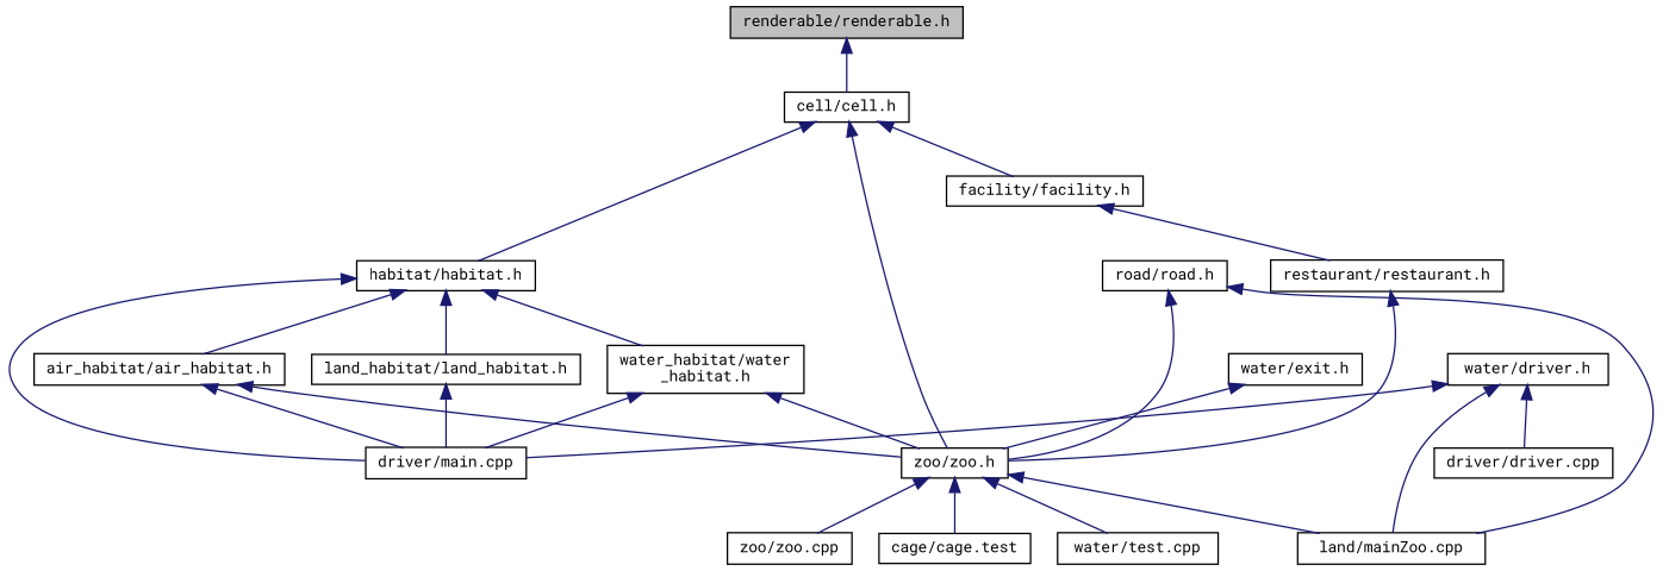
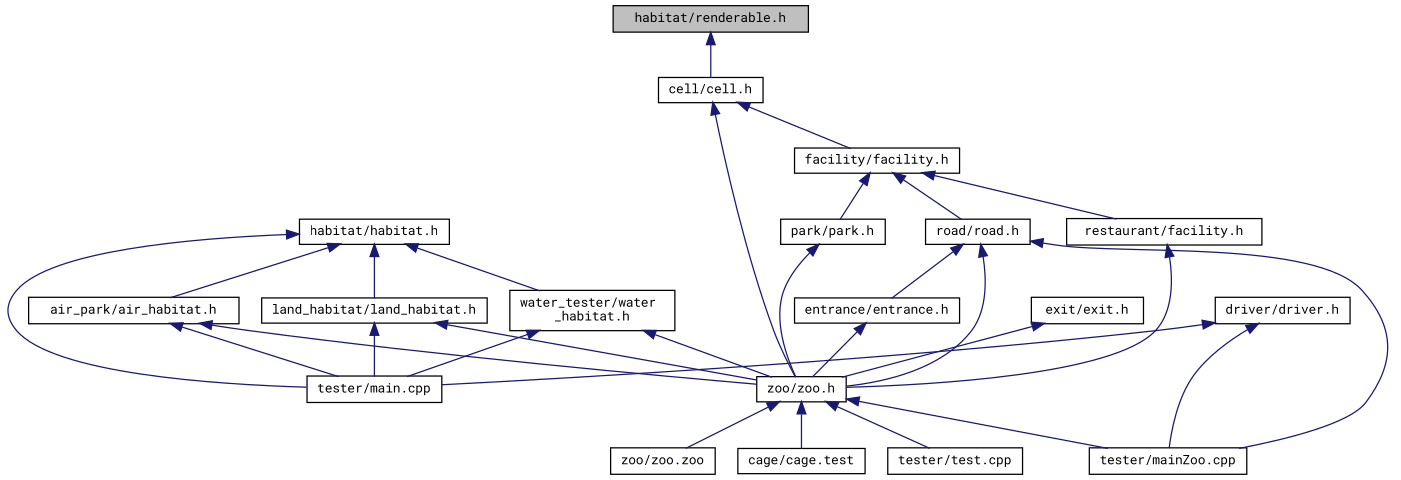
  digraph {
    fontname="Roboto Mono"
    node [color=black fillcolor=white fontname="Roboto Mono" fontsize=10 shape=record style=filled]
    edge [color=midnightblue dir=back fontname="Roboto Mono" fontsize=10 labelfontname=Helvetica labelfontsize=10 style=solid]
-   n1 [fillcolor=grey75 fontcolor=black height=0.2 label="renderable/renderable.h" width=0.4]
+   n1 [fillcolor=grey75 fontcolor=black height=0.2 label="habitat/renderable.h" width=0.4]
    n2 [height=0.2 label="cell/cell.h" width=0.4]
    n3 [height=0.2 label="habitat/habitat.h" width=0.4]
    n4 [height=0.2 label="zoo/zoo.h" width=0.4]
    n5 [height=0.2 label="facility/facility.h" width=0.4]
-   n6 [height=0.2 label="air_habitat/air_habitat.h" width=0.4]
-   n7 [height=0.2 label="driver/main.cpp" width=0.4]
+   n6 [height=0.2 label="air_park/air_habitat.h" width=0.4]
+   n7 [height=0.2 label="tester/main.cpp" width=0.4]
    n8 [height=0.2 label="land_habitat/land_habitat.h" width=0.4]
-   n9 [height=0.2 label="water_habitat/water\l_habitat.h" width=0.4]
+   n9 [height=0.2 label="water_tester/water\l_habitat.h" width=0.4]
    n10 [height=0.2 label="cage/cage.test" width=0.4]
-   n11 [height=0.2 label="land/mainZoo.cpp" width=0.4]
-   n12 [height=0.2 label="water/test.cpp" width=0.4]
-   n13 [height=0.2 label="zoo/zoo.cpp" width=0.4]
-   n14 [height=0.2 label="restaurant/restaurant.h" width=0.4]
+   n11 [height=0.2 label="tester/mainZoo.cpp" width=0.4]
+   n12 [height=0.2 label="tester/test.cpp" width=0.4]
+   n13 [height=0.2 label="zoo/zoo.zoo" width=0.4]
+   n14 [height=0.2 label="restaurant/facility.h" width=0.4]
+   n15 [height=0.2 label="park/park.h" width=0.4]
    n16 [height=0.2 label="road/road.h" width=0.4]
-   n17 [height=0.2 label="water/driver.h" width=0.4]
-   n18 [height=0.2 label="driver/driver.cpp" width=0.4]
-   n20 [height=0.2 label="water/exit.h" width=0.4]
+   n17 [height=0.2 label="driver/driver.h" width=0.4]
+   n19 [height=0.2 label="entrance/entrance.h" width=0.4]
+   n20 [height=0.2 label="exit/exit.h" width=0.4]
    n1 -> n2
-   n2 -> n3
    n2 -> n4
    n2 -> n5
    n3 -> n6
    n3 -> n7
    n3 -> n8
    n3 -> n9
    n4 -> n10
    n4 -> n11
    n4 -> n12
    n4 -> n13
    n5 -> n14
+   n5 -> n15
+   n5 -> n16
    n6 -> n4
    n6 -> n7
+   n8 -> n4
    n8 -> n7
    n9 -> n4
    n9 -> n7
    n14 -> n4
+   n15 -> n4
    n16 -> n4
    n16 -> n11
+   n16 -> n19
    n17 -> n7
    n17 -> n11
-   n17 -> n18
+   n19 -> n4
    n20 -> n4
  }
